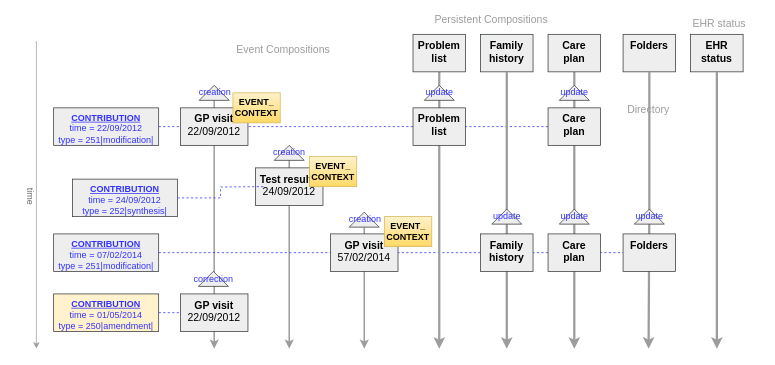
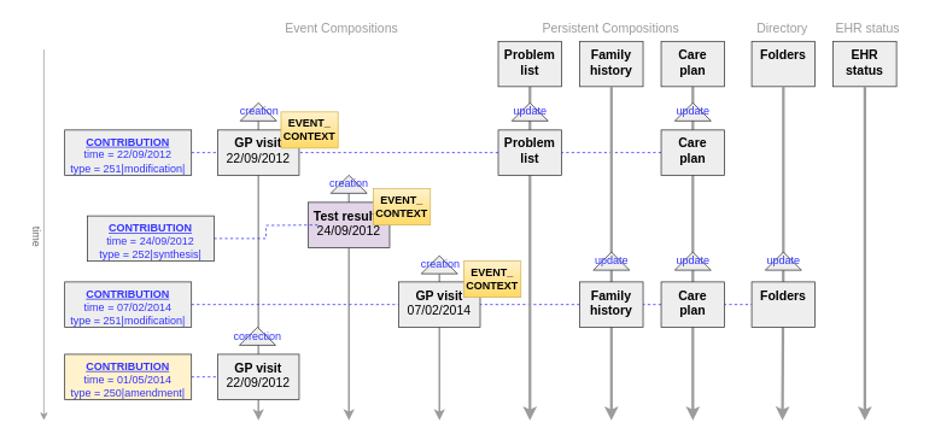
  <mxCell id="0" />
  <mxCell id="1" parent="0" />
  <mxCell id="2" style="edgeStyle=orthogonalEdgeStyle;rounded=0;orthogonalLoop=1;jettySize=auto;html=1;exitX=0;exitY=0.5;exitDx=0;exitDy=0;strokeWidth=2;strokeColor=#9C9C9C;" parent="1" source="54" edge="1"><mxGeometry relative="1" as="geometry"><mxPoint x="485" y="464" as="targetPoint" /><mxPoint x="484.5" y="361" as="sourcePoint" /></mxGeometry></mxCell>
  <mxCell id="3" style="edgeStyle=orthogonalEdgeStyle;rounded=0;orthogonalLoop=1;jettySize=auto;html=1;exitX=0;exitY=0.5;exitDx=0;exitDy=0;strokeWidth=2;strokeColor=#9C9C9C;" parent="1" source="52" edge="1"><mxGeometry relative="1" as="geometry"><mxPoint x="385" y="464" as="targetPoint" /><mxPoint x="385" y="281" as="sourcePoint" /></mxGeometry></mxCell>
  <mxCell id="4" style="edgeStyle=orthogonalEdgeStyle;rounded=0;orthogonalLoop=1;jettySize=auto;html=1;strokeWidth=2;strokeColor=#9C9C9C;exitX=0;exitY=0.5;exitDx=0;exitDy=0;" parent="1" source="50" edge="1"><mxGeometry relative="1" as="geometry"><mxPoint x="285" y="464" as="targetPoint" /><mxPoint x="228" y="104" as="sourcePoint" /></mxGeometry></mxCell>
  <mxCell id="5" style="edgeStyle=orthogonalEdgeStyle;rounded=0;orthogonalLoop=1;jettySize=auto;html=1;exitX=1;exitY=0.5;exitDx=0;exitDy=0;dashed=1;endArrow=none;endFill=0;strokeColor=#3333FF;strokeWidth=1;fontSize=12;" parent="1" source="31" edge="1"><mxGeometry relative="1" as="geometry"><mxPoint x="240" y="416" as="targetPoint" /></mxGeometry></mxCell>
  <mxCell id="6" style="edgeStyle=orthogonalEdgeStyle;rounded=0;orthogonalLoop=1;jettySize=auto;html=1;exitX=1;exitY=0.5;exitDx=0;exitDy=0;entryX=0;entryY=0.5;entryDx=0;entryDy=0;dashed=1;endArrow=none;endFill=0;strokeColor=#3333FF;strokeWidth=1;fontSize=12;" parent="1" source="30" target="24" edge="1"><mxGeometry relative="1" as="geometry"><Array as="points"><mxPoint x="461" y="336" /><mxPoint x="461" y="336" /></Array></mxGeometry></mxCell>
  <mxCell id="7" style="edgeStyle=orthogonalEdgeStyle;rounded=0;orthogonalLoop=1;jettySize=auto;html=1;exitX=1;exitY=0.5;exitDx=0;exitDy=0;entryX=0;entryY=0.5;entryDx=0;entryDy=0;strokeColor=#3333FF;strokeWidth=1;endArrow=none;endFill=0;dashed=1;" parent="1" source="27" target="19" edge="1"><mxGeometry relative="1" as="geometry" /></mxCell>
  <mxCell id="8" style="edgeStyle=orthogonalEdgeStyle;rounded=0;orthogonalLoop=1;jettySize=auto;html=1;strokeWidth=3;strokeColor=#9C9C9C;exitX=0.5;exitY=1;exitDx=0;exitDy=0;" parent="1" source="13" edge="1"><mxGeometry relative="1" as="geometry"><mxPoint x="765" y="464" as="targetPoint" /><mxPoint x="764.5" y="122.5" as="sourcePoint" /></mxGeometry></mxCell>
  <mxCell id="9" style="edgeStyle=orthogonalEdgeStyle;rounded=0;orthogonalLoop=1;jettySize=auto;html=1;exitX=0.5;exitY=1;exitDx=0;exitDy=0;strokeWidth=3;strokeColor=#9C9C9C;" parent="1" source="10" edge="1"><mxGeometry relative="1" as="geometry"><mxPoint x="585" y="464" as="targetPoint" /></mxGeometry></mxCell>
  <mxCell id="10" value="&lt;font&gt;Problem list&lt;/font&gt;" style="rounded=0;whiteSpace=wrap;html=1;fontSize=14;fillColor=#eeeeee;strokeColor=#36393d;verticalAlign=top;fontStyle=1;" parent="1" vertex="1"><mxGeometry x="550" y="45" width="70" height="50" as="geometry" /></mxCell>
  <mxCell id="11" value="&lt;font&gt;&lt;b&gt;GP visit&lt;/b&gt;&lt;br&gt;22/09/2012&lt;/font&gt;" style="rounded=0;whiteSpace=wrap;html=1;fontSize=14;fillColor=#eeeeee;strokeColor=#36393d;verticalAlign=top;" parent="1" vertex="1"><mxGeometry x="240" y="143" width="90" height="50" as="geometry" /></mxCell>
  <mxCell id="12" value="&lt;font&gt;Family history&lt;/font&gt;" style="rounded=0;whiteSpace=wrap;html=1;fontSize=14;fillColor=#eeeeee;strokeColor=#36393d;verticalAlign=top;fontStyle=1;" parent="1" vertex="1"><mxGeometry x="640" y="45" width="70" height="50" as="geometry" /></mxCell>
  <mxCell id="13" value="&lt;font&gt;Care&lt;br&gt;plan&lt;/font&gt;" style="rounded=0;whiteSpace=wrap;html=1;fontSize=14;fillColor=#eeeeee;strokeColor=#36393d;verticalAlign=top;fontStyle=1;" parent="1" vertex="1"><mxGeometry x="730" y="45" width="70" height="50" as="geometry" /></mxCell>
  <mxCell id="14" value="&lt;font&gt;Folders&lt;/font&gt;" style="rounded=0;whiteSpace=wrap;html=1;fontSize=14;fillColor=#eeeeee;strokeColor=#36393d;verticalAlign=top;fontStyle=1;" parent="1" vertex="1"><mxGeometry x="830" y="45" width="70" height="50" as="geometry" /></mxCell>
  <mxCell id="15" value="&lt;font&gt;EHR status&lt;/font&gt;" style="rounded=0;whiteSpace=wrap;html=1;fontSize=14;fillColor=#eeeeee;strokeColor=#36393d;verticalAlign=top;fontStyle=1;" parent="1" vertex="1"><mxGeometry x="920" y="45" width="70" height="50" as="geometry" /></mxCell>
- <mxCell id="16" value="&lt;font&gt;&lt;b&gt;Test results&lt;/b&gt;&lt;br&gt;24/09/2012&lt;/font&gt;" style="rounded=0;whiteSpace=wrap;html=1;fontSize=14;fillColor=#eeeeee;strokeColor=#36393d;verticalAlign=top;" parent="1" vertex="1"><mxGeometry x="340" y="223" width="90" height="50" as="geometry" /></mxCell>
- <mxCell id="17" value="&lt;font&gt;&lt;b&gt;GP visit&lt;/b&gt;&lt;br&gt;57/02/2014&lt;/font&gt;" style="rounded=0;whiteSpace=wrap;html=1;fontSize=14;fillColor=#eeeeee;strokeColor=#36393d;verticalAlign=top;" parent="1" vertex="1"><mxGeometry x="440" y="311" width="90" height="50" as="geometry" /></mxCell>
+ <mxCell id="16" value="&lt;font&gt;&lt;b&gt;Test results&lt;/b&gt;&lt;br&gt;24/09/2012&lt;/font&gt;" style="rounded=0;whiteSpace=wrap;html=1;fontSize=14;fillColor=#e1d5e7;strokeColor=#36393d;verticalAlign=top;" parent="1" vertex="1"><mxGeometry x="340" y="223" width="90" height="50" as="geometry" /></mxCell>
+ <mxCell id="17" value="&lt;font&gt;&lt;b&gt;GP visit&lt;/b&gt;&lt;br&gt;07/02/2014&lt;/font&gt;" style="rounded=0;whiteSpace=wrap;html=1;fontSize=14;fillColor=#eeeeee;strokeColor=#36393d;verticalAlign=top;" parent="1" vertex="1"><mxGeometry x="440" y="311" width="90" height="50" as="geometry" /></mxCell>
  <mxCell id="18" value="&lt;font&gt;Problem list&lt;/font&gt;" style="rounded=0;whiteSpace=wrap;html=1;fontSize=14;fillColor=#eeeeee;strokeColor=#36393d;verticalAlign=top;fontStyle=1;" parent="1" vertex="1"><mxGeometry x="550" y="143" width="70" height="50" as="geometry" /></mxCell>
  <mxCell id="19" value="&lt;font&gt;Care&lt;br&gt;plan&lt;/font&gt;" style="rounded=0;whiteSpace=wrap;html=1;fontSize=14;fillColor=#eeeeee;strokeColor=#36393d;verticalAlign=top;fontStyle=1;" parent="1" vertex="1"><mxGeometry x="730" y="143" width="70" height="50" as="geometry" /></mxCell>
  <mxCell id="20" value="&lt;font&gt;Care&lt;br&gt;plan&lt;/font&gt;" style="rounded=0;whiteSpace=wrap;html=1;fontSize=14;fillColor=#eeeeee;strokeColor=#36393d;verticalAlign=top;fontStyle=1;" parent="1" vertex="1"><mxGeometry x="730" y="311" width="70" height="50" as="geometry" /></mxCell>
  <mxCell id="21" style="edgeStyle=orthogonalEdgeStyle;rounded=0;orthogonalLoop=1;jettySize=auto;html=1;strokeWidth=3;strokeColor=#9C9C9C;exitX=0.5;exitY=1;exitDx=0;exitDy=0;" parent="1" source="12" edge="1"><mxGeometry relative="1" as="geometry"><mxPoint x="675" y="464" as="targetPoint" /><mxPoint x="670" y="123" as="sourcePoint" /></mxGeometry></mxCell>
  <mxCell id="22" value="&lt;font&gt;Family history&lt;/font&gt;" style="rounded=0;whiteSpace=wrap;html=1;fontSize=14;fillColor=#eeeeee;strokeColor=#36393d;verticalAlign=top;fontStyle=1;" parent="1" vertex="1"><mxGeometry x="640" y="311" width="70" height="50" as="geometry" /></mxCell>
  <mxCell id="23" style="edgeStyle=orthogonalEdgeStyle;rounded=0;orthogonalLoop=1;jettySize=auto;html=1;strokeWidth=3;strokeColor=#9C9C9C;exitX=0.5;exitY=1;exitDx=0;exitDy=0;" parent="1" source="14" edge="1"><mxGeometry relative="1" as="geometry"><mxPoint x="864" y="464" as="targetPoint" /><mxPoint x="864" y="122" as="sourcePoint" /></mxGeometry></mxCell>
  <mxCell id="24" value="&lt;font&gt;Folders&lt;/font&gt;" style="rounded=0;whiteSpace=wrap;html=1;fontSize=14;fillColor=#eeeeee;strokeColor=#36393d;verticalAlign=top;fontStyle=1;" parent="1" vertex="1"><mxGeometry x="830" y="311" width="70" height="50" as="geometry" /></mxCell>
  <mxCell id="25" style="edgeStyle=orthogonalEdgeStyle;rounded=0;orthogonalLoop=1;jettySize=auto;html=1;strokeWidth=3;strokeColor=#9C9C9C;exitX=0.5;exitY=1;exitDx=0;exitDy=0;" parent="1" source="15" edge="1"><mxGeometry relative="1" as="geometry"><mxPoint x="955" y="464" as="targetPoint" /><mxPoint x="875" y="132" as="sourcePoint" /></mxGeometry></mxCell>
  <mxCell id="26" value="&lt;font&gt;&lt;b&gt;GP visit&lt;/b&gt;&lt;br&gt;22/09/2012&lt;/font&gt;" style="rounded=0;whiteSpace=wrap;html=1;fontSize=14;fillColor=#eeeeee;strokeColor=#36393d;verticalAlign=top;" parent="1" vertex="1"><mxGeometry x="240" y="391" width="90" height="50" as="geometry" /></mxCell>
  <mxCell id="27" value="&lt;font color=&quot;#3333ff&quot; style=&quot;font-size: 12px&quot;&gt;&lt;b style=&quot;font-size: 12px&quot;&gt;&lt;u style=&quot;font-size: 12px&quot;&gt;CONTRIBUTION&lt;/u&gt;&lt;br style=&quot;font-size: 12px&quot;&gt;&lt;/b&gt;time = 22/09/2012&lt;br style=&quot;font-size: 12px&quot;&gt;type = 251|modification|&lt;br style=&quot;font-size: 12px&quot;&gt;&lt;/font&gt;" style="rounded=0;whiteSpace=wrap;html=1;fontSize=12;fillColor=#eeeeee;strokeColor=#36393d;verticalAlign=top;" parent="1" vertex="1"><mxGeometry x="71" y="143" width="140" height="50" as="geometry" /></mxCell>
  <mxCell id="28" style="edgeStyle=orthogonalEdgeStyle;rounded=0;orthogonalLoop=1;jettySize=auto;html=1;exitX=1;exitY=0.5;exitDx=0;exitDy=0;dashed=1;endArrow=none;endFill=0;strokeColor=#3333FF;strokeWidth=1;fontSize=12;" parent="1" source="29" edge="1"><mxGeometry relative="1" as="geometry"><mxPoint x="351" y="248" as="targetPoint" /></mxGeometry></mxCell>
  <mxCell id="29" value="&lt;font color=&quot;#3333ff&quot;&gt;&lt;b style=&quot;font-size: 12px&quot;&gt;&lt;u style=&quot;font-size: 12px&quot;&gt;CONTRIBUTION&lt;/u&gt;&lt;br style=&quot;font-size: 12px&quot;&gt;&lt;/b&gt;time = 24/09/2012&lt;br style=&quot;font-size: 12px&quot;&gt;type = 252|synthesis|&lt;br style=&quot;font-size: 12px&quot;&gt;&lt;/font&gt;" style="rounded=0;whiteSpace=wrap;html=1;fontSize=12;fillColor=#eeeeee;strokeColor=#36393d;verticalAlign=top;" parent="1" vertex="1"><mxGeometry x="96" y="238" width="140" height="50" as="geometry" /></mxCell>
  <mxCell id="30" value="&lt;font color=&quot;#3333ff&quot;&gt;&lt;b style=&quot;font-size: 12px&quot;&gt;&lt;u style=&quot;font-size: 12px&quot;&gt;CONTRIBUTION&lt;/u&gt;&lt;br style=&quot;font-size: 12px&quot;&gt;&lt;/b&gt;time = 07/02/2014&lt;br style=&quot;font-size: 12px&quot;&gt;type = 251|modification|&lt;br style=&quot;font-size: 12px&quot;&gt;&lt;/font&gt;" style="rounded=0;whiteSpace=wrap;html=1;fontSize=12;fillColor=#eeeeee;strokeColor=#36393d;verticalAlign=top;" parent="1" vertex="1"><mxGeometry x="71" y="311" width="140" height="50" as="geometry" /></mxCell>
  <mxCell id="31" value="&lt;font color=&quot;#3333ff&quot;&gt;&lt;b style=&quot;font-size: 12px&quot;&gt;&lt;u style=&quot;font-size: 12px&quot;&gt;CONTRIBUTION&lt;/u&gt;&lt;br style=&quot;font-size: 12px&quot;&gt;&lt;/b&gt;time = 01/05/2014&lt;br style=&quot;font-size: 12px&quot;&gt;type = 250|amendment|&lt;br style=&quot;font-size: 12px&quot;&gt;&lt;/font&gt;" style="rounded=0;whiteSpace=wrap;html=1;fontSize=12;fillColor=#fff2cc;strokeColor=#36393d;verticalAlign=top;" parent="1" vertex="1"><mxGeometry x="71" y="391" width="140" height="50" as="geometry" /></mxCell>
  <mxCell id="32" style="edgeStyle=orthogonalEdgeStyle;rounded=0;orthogonalLoop=1;jettySize=auto;html=1;strokeWidth=1;strokeColor=#9C9C9C;" parent="1" edge="1"><mxGeometry relative="1" as="geometry"><mxPoint x="48" y="464" as="targetPoint" /><mxPoint x="48" y="54" as="sourcePoint" /></mxGeometry></mxCell>
  <mxCell id="33" value="time" style="text;html=1;resizable=0;points=[];autosize=1;align=left;verticalAlign=top;spacingTop=-4;fontSize=12;rotation=90;fontColor=#696969;" parent="1" vertex="1"><mxGeometry x="20" y="258" width="40" height="20" as="geometry" /></mxCell>
  <mxCell id="34" value="" style="triangle;whiteSpace=wrap;html=1;fontSize=12;rotation=-90;fillColor=#eeeeee;strokeColor=#36393d;" parent="1" vertex="1"><mxGeometry x="274" y="351" width="20" height="40" as="geometry" /></mxCell>
  <mxCell id="35" value="correction" style="text;html=1;resizable=0;points=[];autosize=1;align=left;verticalAlign=top;spacingTop=-4;fontSize=12;fontColor=#3333FF;" parent="1" vertex="1"><mxGeometry x="256" y="361" width="70" height="20" as="geometry" /></mxCell>
  <mxCell id="36" value="" style="triangle;whiteSpace=wrap;html=1;fontSize=12;rotation=-90;fillColor=#eeeeee;strokeColor=#36393d;" parent="1" vertex="1"><mxGeometry x="665" y="268" width="20" height="40" as="geometry" /></mxCell>
  <mxCell id="37" value="update" style="text;html=1;resizable=0;points=[];autosize=1;align=left;verticalAlign=top;spacingTop=-4;fontSize=12;fontColor=#3333FF;" parent="1" vertex="1"><mxGeometry x="655" y="278" width="50" height="20" as="geometry" /></mxCell>
  <mxCell id="38" value="" style="triangle;whiteSpace=wrap;html=1;fontSize=12;rotation=-90;fillColor=#eeeeee;strokeColor=#36393d;" parent="1" vertex="1"><mxGeometry x="755" y="268" width="20" height="40" as="geometry" /></mxCell>
  <mxCell id="39" value="update" style="text;html=1;resizable=0;points=[];autosize=1;align=left;verticalAlign=top;spacingTop=-4;fontSize=12;fontColor=#3333FF;" parent="1" vertex="1"><mxGeometry x="745" y="278" width="50" height="20" as="geometry" /></mxCell>
  <mxCell id="40" value="" style="triangle;whiteSpace=wrap;html=1;fontSize=12;rotation=-90;fillColor=#eeeeee;strokeColor=#36393d;" parent="1" vertex="1"><mxGeometry x="855" y="268" width="20" height="40" as="geometry" /></mxCell>
  <mxCell id="41" value="update" style="text;html=1;resizable=0;points=[];autosize=1;align=left;verticalAlign=top;spacingTop=-4;fontSize=12;fontColor=#3333FF;" parent="1" vertex="1"><mxGeometry x="845" y="278" width="50" height="20" as="geometry" /></mxCell>
  <mxCell id="42" value="" style="triangle;whiteSpace=wrap;html=1;fontSize=12;rotation=-90;fillColor=#eeeeee;strokeColor=#36393d;" parent="1" vertex="1"><mxGeometry x="575" y="103" width="20" height="40" as="geometry" /></mxCell>
  <mxCell id="43" value="update" style="text;html=1;resizable=0;points=[];autosize=1;align=left;verticalAlign=top;spacingTop=-4;fontSize=12;fontColor=#3333FF;" parent="1" vertex="1"><mxGeometry x="565" y="113" width="50" height="20" as="geometry" /></mxCell>
  <mxCell id="44" value="" style="triangle;whiteSpace=wrap;html=1;fontSize=12;rotation=-90;fillColor=#eeeeee;strokeColor=#36393d;" parent="1" vertex="1"><mxGeometry x="755" y="103" width="20" height="40" as="geometry" /></mxCell>
  <mxCell id="45" value="update" style="text;html=1;resizable=0;points=[];autosize=1;align=left;verticalAlign=top;spacingTop=-4;fontSize=12;fontColor=#3333FF;" parent="1" vertex="1"><mxGeometry x="745" y="113" width="50" height="20" as="geometry" /></mxCell>
- <mxCell id="46" value="Event Compositions" style="text;html=1;resizable=0;points=[];autosize=1;align=left;verticalAlign=top;spacingTop=-4;fontSize=14;fontColor=#9C9C9C;" parent="1" vertex="1"><mxGeometry x="313" y="55" width="120" height="20" as="geometry" /></mxCell>
- <mxCell id="47" value="Persistent Compositions" style="text;html=1;resizable=0;points=[];autosize=1;align=left;verticalAlign=top;spacingTop=-4;fontSize=14;fontColor=#9C9C9C;" parent="1" vertex="1"><mxGeometry x="577" y="15" width="170" height="20" as="geometry" /></mxCell>
- <mxCell id="48" value="Directory" style="text;html=1;resizable=0;points=[];autosize=1;align=left;verticalAlign=top;spacingTop=-4;fontSize=14;fontColor=#9C9C9C;" parent="1" vertex="1"><mxGeometry x="834" y="135" width="70" height="20" as="geometry" /></mxCell>
+ <mxCell id="46" value="Event Compositions" style="text;html=1;resizable=0;points=[];autosize=1;align=left;verticalAlign=top;spacingTop=-4;fontSize=14;fontColor=#9C9C9C;" parent="1" vertex="1"><mxGeometry x="313" y="20" width="120" height="20" as="geometry" /></mxCell>
+ <mxCell id="47" value="Persistent Compositions" style="text;html=1;resizable=0;points=[];autosize=1;align=left;verticalAlign=top;spacingTop=-4;fontSize=14;fontColor=#9C9C9C;" parent="1" vertex="1"><mxGeometry x="597" y="20" width="170" height="20" as="geometry" /></mxCell>
+ <mxCell id="48" value="Directory" style="text;html=1;resizable=0;points=[];autosize=1;align=left;verticalAlign=top;spacingTop=-4;fontSize=14;fontColor=#9C9C9C;" parent="1" vertex="1"><mxGeometry x="834" y="20" width="70" height="20" as="geometry" /></mxCell>
  <mxCell id="49" value="EHR status" style="text;html=1;resizable=0;points=[];autosize=1;align=left;verticalAlign=top;spacingTop=-4;fontSize=14;fontColor=#9C9C9C;" parent="1" vertex="1"><mxGeometry x="921" y="20" width="90" height="20" as="geometry" /></mxCell>
  <mxCell id="50" value="" style="triangle;whiteSpace=wrap;html=1;fontSize=12;rotation=-90;fillColor=#eeeeee;strokeColor=#36393d;" parent="1" vertex="1"><mxGeometry x="275" y="103" width="20" height="40" as="geometry" /></mxCell>
  <mxCell id="51" value="creation" style="text;html=1;resizable=0;points=[];autosize=1;align=left;verticalAlign=top;spacingTop=-4;fontSize=12;fontColor=#3333FF;" parent="1" vertex="1"><mxGeometry x="263" y="113" width="60" height="20" as="geometry" /></mxCell>
  <mxCell id="52" value="" style="triangle;whiteSpace=wrap;html=1;fontSize=12;rotation=-90;fillColor=#eeeeee;strokeColor=#36393d;" parent="1" vertex="1"><mxGeometry x="375" y="183" width="20" height="40" as="geometry" /></mxCell>
  <mxCell id="53" value="creation" style="text;html=1;resizable=0;points=[];autosize=1;align=left;verticalAlign=top;spacingTop=-4;fontSize=12;fontColor=#3333FF;" parent="1" vertex="1"><mxGeometry x="362" y="193" width="60" height="20" as="geometry" /></mxCell>
  <mxCell id="54" value="" style="triangle;whiteSpace=wrap;html=1;fontSize=12;rotation=-90;fillColor=#eeeeee;strokeColor=#36393d;" parent="1" vertex="1"><mxGeometry x="475" y="272" width="20" height="40" as="geometry" /></mxCell>
  <mxCell id="55" value="creation" style="text;html=1;resizable=0;points=[];autosize=1;align=left;verticalAlign=top;spacingTop=-4;fontSize=12;fontColor=#3333FF;" parent="1" vertex="1"><mxGeometry x="463" y="281" width="60" height="20" as="geometry" /></mxCell>
  <mxCell id="56" value="EVENT_&lt;br&gt;CONTEXT" style="rounded=0;whiteSpace=wrap;html=1;fontSize=12;fillColor=#fff2cc;strokeColor=#d6b656;gradientColor=#ffd966;fontStyle=1" vertex="1" parent="1"><mxGeometry x="310" y="123" width="63" height="40" as="geometry" /></mxCell>
  <mxCell id="57" value="EVENT_&lt;br&gt;CONTEXT" style="rounded=0;whiteSpace=wrap;html=1;fontSize=12;fillColor=#fff2cc;strokeColor=#d6b656;gradientColor=#ffd966;fontStyle=1" vertex="1" parent="1"><mxGeometry x="412" y="208" width="63" height="40" as="geometry" /></mxCell>
  <mxCell id="58" value="EVENT_&lt;br&gt;CONTEXT" style="rounded=0;whiteSpace=wrap;html=1;fontSize=12;fillColor=#fff2cc;strokeColor=#d6b656;gradientColor=#ffd966;fontStyle=1" vertex="1" parent="1"><mxGeometry x="512" y="288" width="63" height="40" as="geometry" /></mxCell>
